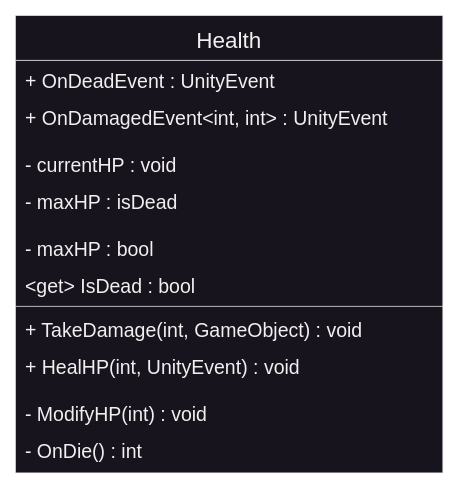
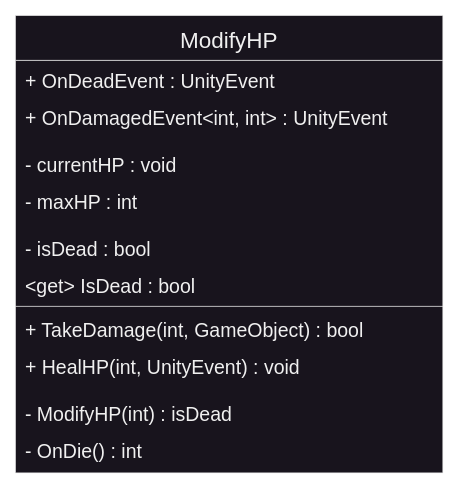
  <mxCell id="0" />
  <mxCell id="1" parent="0" />
- <mxCell id="2" value="Health" style="swimlane;fontStyle=0;align=center;verticalAlign=middle;childLayout=stackLayout;horizontal=1;startSize=60;horizontalStack=0;resizeParent=1;resizeLast=0;collapsible=1;marginBottom=0;rounded=0;shadow=0;strokeWidth=1;spacingTop=0;spacingBottom=0;spacingRight=0;fillColor=#18141D;swimlaneFillColor=#18141D;fillStyle=solid;fontColor=#F0F0F0;strokeColor=#F0F0F0;fontSize=30;" vertex="1" parent="1"><mxGeometry x="20" y="20" width="570" height="610" as="geometry"><mxRectangle x="-791.5" y="-581" width="160" height="26" as="alternateBounds" /></mxGeometry></mxCell>
+ <mxCell id="2" value="ModifyHP" style="swimlane;fontStyle=0;align=center;verticalAlign=middle;childLayout=stackLayout;horizontal=1;startSize=60;horizontalStack=0;resizeParent=1;resizeLast=0;collapsible=1;marginBottom=0;rounded=0;shadow=0;strokeWidth=1;spacingTop=0;spacingBottom=0;spacingRight=0;fillColor=#18141D;swimlaneFillColor=#18141D;fillStyle=solid;fontColor=#F0F0F0;strokeColor=#F0F0F0;fontSize=30;" vertex="1" parent="1"><mxGeometry x="20" y="20" width="570" height="610" as="geometry"><mxRectangle x="-791.5" y="-581" width="160" height="26" as="alternateBounds" /></mxGeometry></mxCell>
  <mxCell id="3" value=" + OnDeadEvent : UnityEvent" style="text;align=left;verticalAlign=middle;spacingLeft=4;spacingRight=4;overflow=hidden;rotatable=0;points=[[0,0.5],[1,0.5]];portConstraint=eastwest;rounded=0;shadow=0;html=0;fontColor=#F0F0F0;fontSize=26;" vertex="1" parent="2"><mxGeometry y="60" width="570" height="50" as="geometry" /></mxCell>
  <mxCell id="4" value=" + OnDamagedEvent&lt;int, int&gt; : UnityEvent" style="text;align=left;verticalAlign=middle;spacingLeft=4;spacingRight=4;overflow=hidden;rotatable=0;points=[[0,0.5],[1,0.5]];portConstraint=eastwest;rounded=0;shadow=0;html=0;fontColor=#F0F0F0;fontSize=26;" vertex="1" parent="2"><mxGeometry y="110" width="570" height="50" as="geometry" /></mxCell>
  <mxCell id="5" value=" " style="text;align=left;verticalAlign=middle;spacingLeft=4;spacingRight=4;overflow=hidden;rotatable=0;points=[[0,0.5],[1,0.5]];portConstraint=eastwest;rounded=0;shadow=0;html=0;fontSize=26;" vertex="1" parent="2"><mxGeometry y="160" width="570" height="12" as="geometry" /></mxCell>
  <mxCell id="6" value=" - currentHP : void" style="text;align=left;verticalAlign=middle;spacingLeft=4;spacingRight=4;overflow=hidden;rotatable=0;points=[[0,0.5],[1,0.5]];portConstraint=eastwest;rounded=0;shadow=0;html=0;fontColor=#F0F0F0;fontSize=26;" vertex="1" parent="2"><mxGeometry y="172" width="570" height="50" as="geometry" /></mxCell>
- <mxCell id="7" value=" - maxHP : isDead" style="text;align=left;verticalAlign=middle;spacingLeft=4;spacingRight=4;overflow=hidden;rotatable=0;points=[[0,0.5],[1,0.5]];portConstraint=eastwest;rounded=0;shadow=0;html=0;fontColor=#F0F0F0;fontSize=26;" vertex="1" parent="2"><mxGeometry y="222" width="570" height="50" as="geometry" /></mxCell>
+ <mxCell id="7" value=" - maxHP : int" style="text;align=left;verticalAlign=middle;spacingLeft=4;spacingRight=4;overflow=hidden;rotatable=0;points=[[0,0.5],[1,0.5]];portConstraint=eastwest;rounded=0;shadow=0;html=0;fontColor=#F0F0F0;fontSize=26;" vertex="1" parent="2"><mxGeometry y="222" width="570" height="50" as="geometry" /></mxCell>
  <mxCell id="8" value=" " style="text;align=left;verticalAlign=middle;spacingLeft=4;spacingRight=4;overflow=hidden;rotatable=0;points=[[0,0.5],[1,0.5]];portConstraint=eastwest;rounded=0;shadow=0;html=0;fontSize=26;" vertex="1" parent="2"><mxGeometry y="272" width="570" height="12" as="geometry" /></mxCell>
- <mxCell id="9" value=" - maxHP : bool" style="text;align=left;verticalAlign=middle;spacingLeft=4;spacingRight=4;overflow=hidden;rotatable=0;points=[[0,0.5],[1,0.5]];portConstraint=eastwest;rounded=0;shadow=0;html=0;fontColor=#F0F0F0;fontSize=26;" vertex="1" parent="2"><mxGeometry y="284" width="570" height="50" as="geometry" /></mxCell>
+ <mxCell id="9" value=" - isDead : bool" style="text;align=left;verticalAlign=middle;spacingLeft=4;spacingRight=4;overflow=hidden;rotatable=0;points=[[0,0.5],[1,0.5]];portConstraint=eastwest;rounded=0;shadow=0;html=0;fontColor=#F0F0F0;fontSize=26;" vertex="1" parent="2"><mxGeometry y="284" width="570" height="50" as="geometry" /></mxCell>
  <mxCell id="10" value=" &lt;get&gt; IsDead : bool" style="text;align=left;verticalAlign=middle;spacingLeft=4;spacingRight=4;overflow=hidden;rotatable=0;points=[[0,0.5],[1,0.5]];portConstraint=eastwest;rounded=0;shadow=0;html=0;fontColor=#F0F0F0;fontSize=26;" vertex="1" parent="2"><mxGeometry y="334" width="570" height="50" as="geometry" /></mxCell>
  <mxCell id="11" value="" style="line;html=1;strokeWidth=1;align=left;verticalAlign=middle;spacingTop=-1;spacingLeft=3;spacingRight=3;rotatable=0;labelPosition=right;points=[];portConstraint=eastwest;strokeColor=#F0F0F0;fontSize=26;" vertex="1" parent="2"><mxGeometry y="384" width="570" height="8" as="geometry" /></mxCell>
- <mxCell id="12" value=" + TakeDamage(int, GameObject) : void" style="text;align=left;verticalAlign=middle;spacingLeft=4;spacingRight=4;overflow=hidden;rotatable=0;points=[[0,0.5],[1,0.5]];portConstraint=eastwest;rounded=0;shadow=0;html=0;fontColor=#F0F0F0;fontSize=26;" vertex="1" parent="2"><mxGeometry y="392" width="570" height="50" as="geometry" /></mxCell>
+ <mxCell id="12" value=" + TakeDamage(int, GameObject) : bool" style="text;align=left;verticalAlign=middle;spacingLeft=4;spacingRight=4;overflow=hidden;rotatable=0;points=[[0,0.5],[1,0.5]];portConstraint=eastwest;rounded=0;shadow=0;html=0;fontColor=#F0F0F0;fontSize=26;" vertex="1" parent="2"><mxGeometry y="392" width="570" height="50" as="geometry" /></mxCell>
  <mxCell id="13" value=" + HealHP(int, UnityEvent) : void" style="text;align=left;verticalAlign=middle;spacingLeft=4;spacingRight=4;overflow=hidden;rotatable=0;points=[[0,0.5],[1,0.5]];portConstraint=eastwest;rounded=0;shadow=0;html=0;fontColor=#F0F0F0;fontSize=26;" vertex="1" parent="2"><mxGeometry y="442" width="570" height="50" as="geometry" /></mxCell>
  <mxCell id="14" value=" " style="text;align=left;verticalAlign=middle;spacingLeft=4;spacingRight=4;overflow=hidden;rotatable=0;points=[[0,0.5],[1,0.5]];portConstraint=eastwest;rounded=0;shadow=0;html=0;fontSize=26;" vertex="1" parent="2"><mxGeometry y="492" width="570" height="12" as="geometry" /></mxCell>
- <mxCell id="15" value=" - ModifyHP(int) : void" style="text;align=left;verticalAlign=middle;spacingLeft=4;spacingRight=4;overflow=hidden;rotatable=0;points=[[0,0.5],[1,0.5]];portConstraint=eastwest;rounded=0;shadow=0;html=0;fontColor=#F0F0F0;fontSize=26;" vertex="1" parent="2"><mxGeometry y="504" width="570" height="50" as="geometry" /></mxCell>
+ <mxCell id="15" value=" - ModifyHP(int) : isDead" style="text;align=left;verticalAlign=middle;spacingLeft=4;spacingRight=4;overflow=hidden;rotatable=0;points=[[0,0.5],[1,0.5]];portConstraint=eastwest;rounded=0;shadow=0;html=0;fontColor=#F0F0F0;fontSize=26;" vertex="1" parent="2"><mxGeometry y="504" width="570" height="50" as="geometry" /></mxCell>
  <mxCell id="16" value=" - OnDie() : int" style="text;align=left;verticalAlign=middle;spacingLeft=4;spacingRight=4;overflow=hidden;rotatable=0;points=[[0,0.5],[1,0.5]];portConstraint=eastwest;rounded=0;shadow=0;html=0;fontColor=#F0F0F0;fontSize=26;" vertex="1" parent="2"><mxGeometry y="554" width="570" height="50" as="geometry" /></mxCell>
